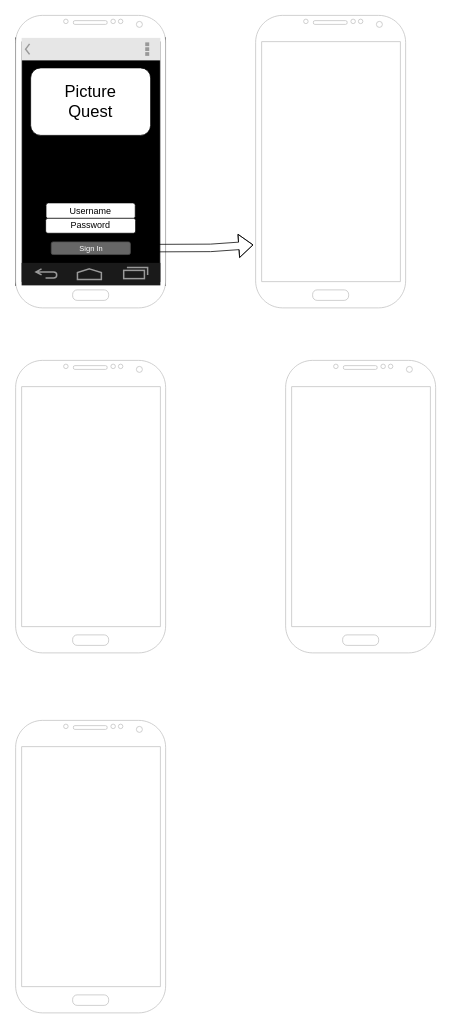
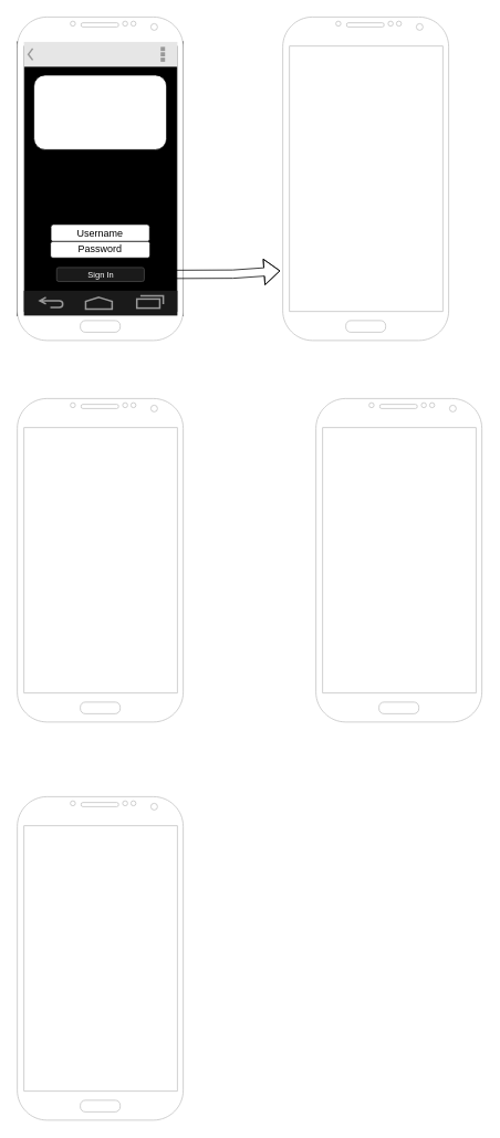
  <mxCell id="0" />
  <mxCell id="1" parent="0" />
  <mxCell id="2" value="" style="rounded=0;whiteSpace=wrap;html=1;fillColor=#000000;" vertex="1" parent="1"><mxGeometry x="20" y="50" width="200" height="330" as="geometry" /></mxCell>
  <mxCell id="3" value="" style="verticalLabelPosition=bottom;verticalAlign=top;html=1;shadow=0;dashed=0;strokeWidth=1;shape=mxgraph.android.phone2;fillColor=#ffffff;strokeColor=#c0c0c0;" vertex="1" parent="1"><mxGeometry x="20" y="20" width="200" height="390" as="geometry" /></mxCell>
  <mxCell id="4" value="" style="verticalLabelPosition=bottom;verticalAlign=top;html=1;shadow=0;dashed=0;strokeWidth=1;shape=mxgraph.android.phone2;fillColor=#ffffff;strokeColor=#c0c0c0;" vertex="1" parent="1"><mxGeometry x="20" y="480" width="200" height="390" as="geometry" /></mxCell>
  <mxCell id="5" value="" style="verticalLabelPosition=bottom;verticalAlign=top;html=1;shadow=0;dashed=0;strokeWidth=1;shape=mxgraph.android.phone2;fillColor=#ffffff;strokeColor=#c0c0c0;" vertex="1" parent="1"><mxGeometry x="340" y="20" width="200" height="390" as="geometry" /></mxCell>
  <mxCell id="6" value="" style="verticalLabelPosition=bottom;verticalAlign=top;html=1;shadow=0;dashed=0;strokeWidth=1;shape=mxgraph.android.phone2;fillColor=#ffffff;strokeColor=#c0c0c0;" vertex="1" parent="1"><mxGeometry x="20" y="960" width="200" height="390" as="geometry" /></mxCell>
  <mxCell id="7" value="" style="verticalLabelPosition=bottom;verticalAlign=top;html=1;shadow=0;dashed=0;strokeWidth=1;shape=mxgraph.android.phone2;fillColor=#ffffff;strokeColor=#c0c0c0;" vertex="1" parent="1"><mxGeometry x="380" y="480" width="200" height="390" as="geometry" /></mxCell>
  <mxCell id="8" value="" style="rounded=1;whiteSpace=wrap;html=1;fillColor=#FFFFFF;rotation=90;" vertex="1" parent="1"><mxGeometry x="109.5" y="221" width="21" height="119" as="geometry" /></mxCell>
  <mxCell id="9" value="Username" style="text;html=1;strokeColor=none;fillColor=none;align=center;verticalAlign=middle;whiteSpace=wrap;rounded=0;" vertex="1" parent="1"><mxGeometry x="80" y="270.5" width="80" height="20" as="geometry" /></mxCell>
  <mxCell id="10" value="" style="rounded=1;whiteSpace=wrap;html=1;fillColor=#FFFFFF;" vertex="1" parent="1"><mxGeometry x="60" y="290.5" width="120" height="20" as="geometry" /></mxCell>
  <mxCell id="11" value="" style="rounded=1;whiteSpace=wrap;html=1;fillColor=#FFFFFF;" vertex="1" parent="1"><mxGeometry x="40" y="90" width="160" height="90" as="geometry" /></mxCell>
  <mxCell id="12" value="Password" style="text;html=1;strokeColor=none;fillColor=none;align=center;verticalAlign=middle;whiteSpace=wrap;rounded=0;" vertex="1" parent="1"><mxGeometry x="70" y="290" width="100" height="20" as="geometry" /></mxCell>
  <mxCell id="13" value="" style="shape=flexArrow;endArrow=classic;html=1;exitX=1;exitY=0.5;exitDx=0;exitDy=0;" edge="1" parent="1" source="17"><mxGeometry width="50" height="50" relative="1" as="geometry"><mxPoint x="200" y="335" as="sourcePoint" /><mxPoint x="337" y="326" as="targetPoint" /><Array as="points"><mxPoint x="280" y="330" /></Array></mxGeometry></mxCell>
- <mxCell id="14" value="&lt;font style=&quot;font-size: 22px&quot;&gt;Picture Quest&lt;/font&gt;" style="text;html=1;strokeColor=none;fillColor=none;align=center;verticalAlign=middle;whiteSpace=wrap;rounded=0;" vertex="1" parent="1"><mxGeometry x="60" y="100" width="120" height="70" as="geometry" /></mxCell>
  <mxCell id="15" value="" style="verticalLabelPosition=bottom;verticalAlign=top;html=1;shadow=0;dashed=0;strokeWidth=2;shape=mxgraph.android.navigation_bar_1;fillColor=#1A1A1A;strokeColor=#999999;" vertex="1" parent="1"><mxGeometry x="28" y="350" width="185" height="30" as="geometry" /></mxCell>
  <mxCell id="16" value="" style="strokeWidth=1;html=1;shadow=0;dashed=0;shape=mxgraph.android.action_bar;fillColor=#E6E6E6;strokeColor=#c0c0c0;strokeWidth=2;" vertex="1" parent="1"><mxGeometry x="28" y="50" width="185" height="30" as="geometry" /></mxCell>
- <mxCell id="17" value="Sign In" style="rounded=1;html=1;shadow=0;dashed=0;whiteSpace=wrap;fontSize=10;fillColor=#666666;align=center;strokeColor=#4D4D4D;fontColor=#ffffff;" vertex="1" parent="1"><mxGeometry x="67.5" y="322" width="105.5" height="16.88" as="geometry" /></mxCell>
+ <mxCell id="17" value="Sign In" style="rounded=1;html=1;shadow=0;dashed=0;whiteSpace=wrap;fontSize=10;fillColor=#1a1a1a;align=center;strokeColor=#4D4D4D;fontColor=#ffffff;" vertex="1" parent="1"><mxGeometry x="67.5" y="322" width="105.5" height="16.88" as="geometry" /></mxCell>
